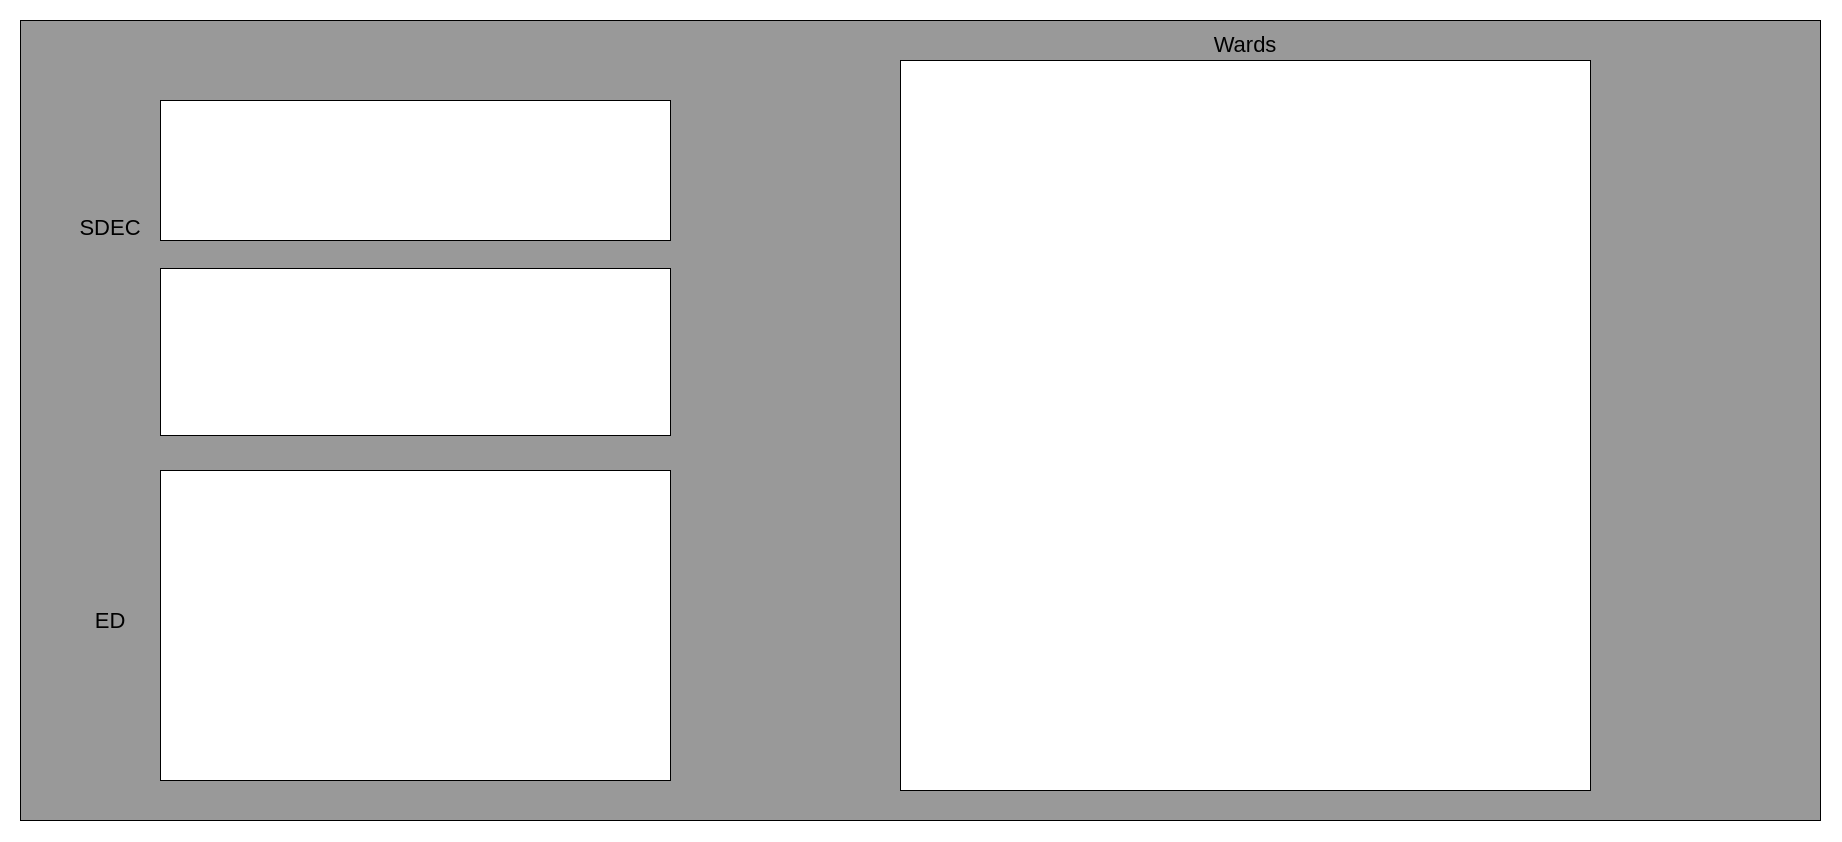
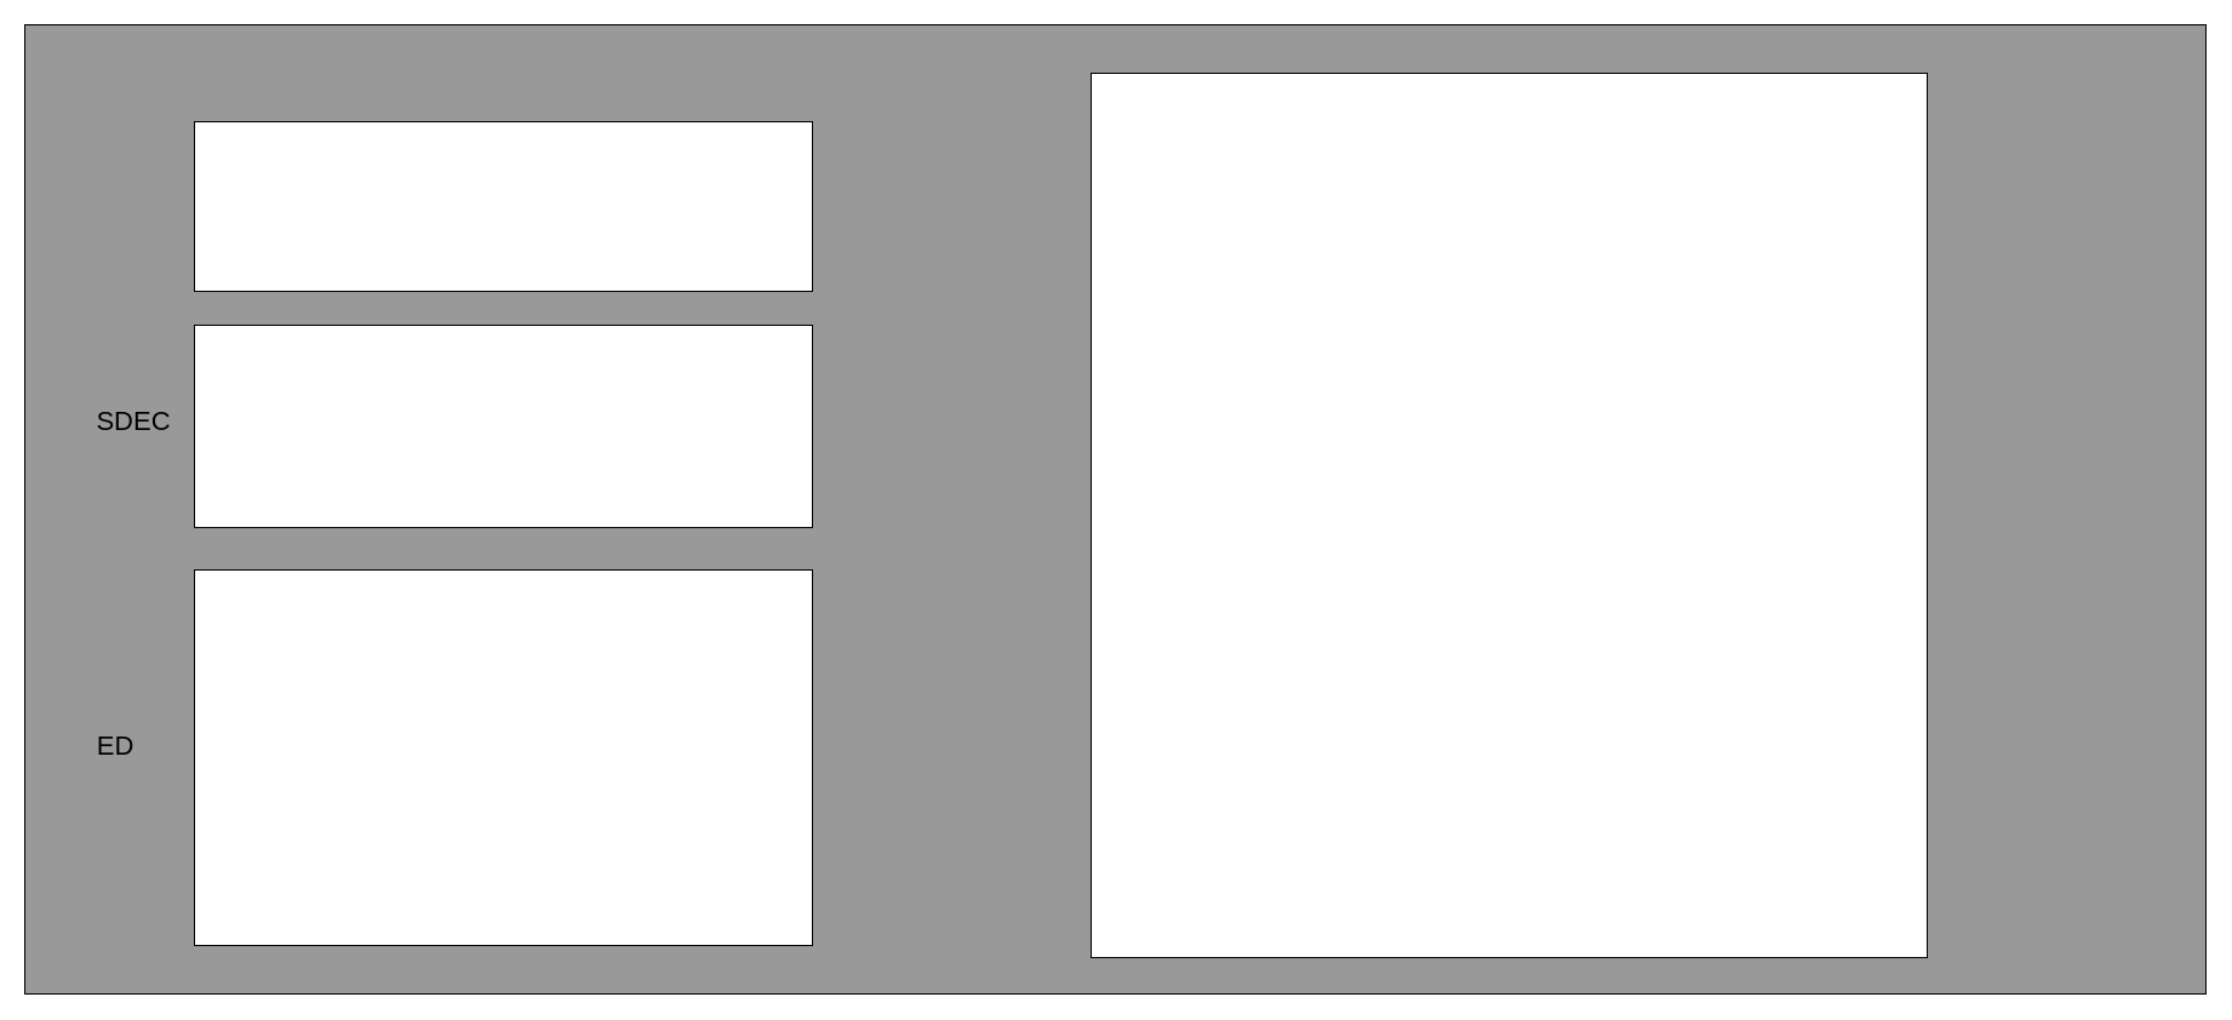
  <mxCell id="0" />
  <mxCell id="1" parent="0" />
  <mxCell id="2" value="" style="group" parent="1" vertex="1" connectable="0"><mxGeometry y="20" width="1800" height="800" as="geometry" x="20" /></mxCell>
  <mxCell id="3" value="" style="rounded=0;whiteSpace=wrap;html=1;fillColor=#999999;" parent="2" vertex="1"><mxGeometry width="1800" height="800" as="geometry" /></mxCell>
  <mxCell id="4" value="" style="whiteSpace=wrap;html=1;aspect=fixed;" vertex="1" parent="2"><mxGeometry x="896" y="80" width="670" height="670" as="geometry" /></mxCell>
  <mxCell id="5" value="" style="rounded=0;whiteSpace=wrap;html=1;" vertex="1" parent="2"><mxGeometry x="880" y="40" width="690" height="730" as="geometry" /></mxCell>
  <mxCell id="6" value="" style="rounded=0;whiteSpace=wrap;html=1;" vertex="1" parent="2"><mxGeometry x="140" y="450" width="510" height="310" as="geometry" /></mxCell>
  <mxCell id="7" value="" style="rounded=0;whiteSpace=wrap;html=1;" vertex="1" parent="2"><mxGeometry x="140" y="248" width="510" height="167" as="geometry" /></mxCell>
  <mxCell id="8" value="" style="rounded=0;whiteSpace=wrap;html=1;" vertex="1" parent="2"><mxGeometry x="140" y="80" width="510" height="140" as="geometry" /></mxCell>
- <mxCell id="9" value="&lt;font style=&quot;font-size: 22px;&quot;&gt;SDEC&lt;/font&gt;" style="text;html=1;align=center;verticalAlign=middle;whiteSpace=wrap;rounded=0;" vertex="1" parent="2"><mxGeometry x="60" y="193" width="60" height="30" as="geometry" /></mxCell>
- <mxCell id="10" value="&lt;span style=&quot;font-size: 22px;&quot;&gt;ED&lt;/span&gt;" style="text;html=1;align=center;verticalAlign=middle;whiteSpace=wrap;rounded=0;" vertex="1" parent="2"><mxGeometry x="60" y="586" width="60" height="30" as="geometry" /></mxCell>
- <mxCell id="11" value="&lt;span style=&quot;font-size: 22px;&quot;&gt;Wards&lt;/span&gt;" style="text;html=1;align=center;verticalAlign=middle;whiteSpace=wrap;rounded=0;" vertex="1" parent="2"><mxGeometry x="1195" y="10" width="60" height="30" as="geometry" /></mxCell>
+ <mxCell id="9" value="&lt;font style=&quot;font-size: 22px;&quot;&gt;SDEC&lt;/font&gt;" style="text;html=1;align=center;verticalAlign=middle;whiteSpace=wrap;rounded=0;" vertex="1" parent="2"><mxGeometry x="60" y="313" width="60" height="30" as="geometry" /></mxCell>
+ <mxCell id="10" value="&lt;span style=&quot;font-size: 22px;&quot;&gt;ED&lt;/span&gt;" style="text;html=1;align=center;verticalAlign=middle;whiteSpace=wrap;rounded=0;" vertex="1" parent="2"><mxGeometry x="45" y="581" width="60" height="30" as="geometry" /></mxCell>
